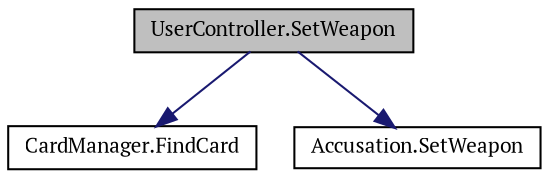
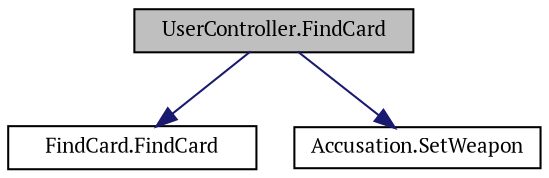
  digraph {
    fontname="PT Serif"
    rankdir=TB
    node [color=black fillcolor=white fontname="PT Serif" fontsize=10 shape=record style=filled]
    edge [color=midnightblue fontname="PT Serif" fontsize=10 labelfontname=Helvetica labelfontsize=10 style=solid]
-   n1 [fillcolor=grey75 fontcolor=black height=0.2 label="UserController.SetWeapon" width=0.4]
-   n2 [height=0.2 label="CardManager.FindCard" width=0.4]
+   n1 [fillcolor=grey75 fontcolor=black height=0.2 label="UserController.FindCard" width=0.4]
+   n2 [height=0.2 label="FindCard.FindCard" width=0.4]
    n3 [height=0.2 label="Accusation.SetWeapon" width=0.4]
    n1 -> n2
    n1 -> n3
  }
